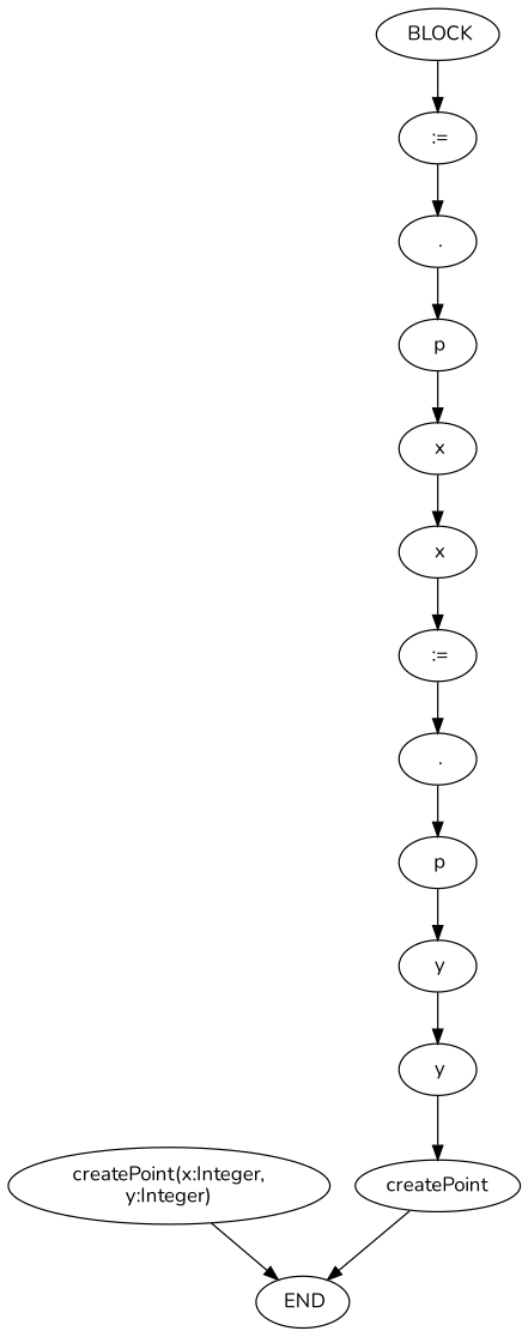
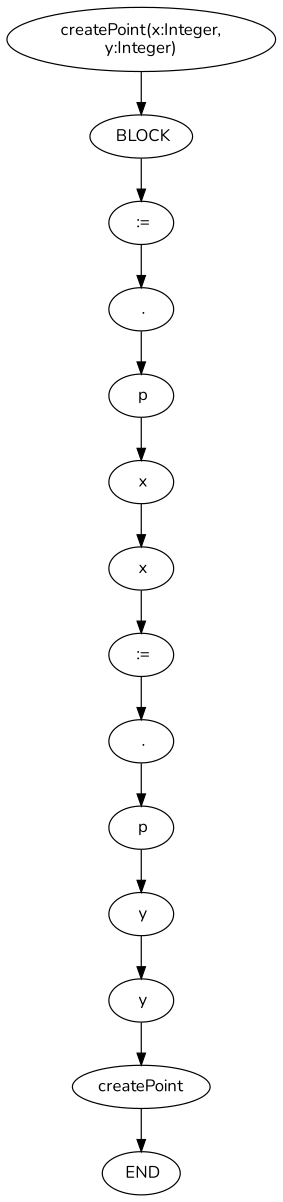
  digraph {
    fontname=Nunito
    node [fontname=Nunito]
    edge [color=black fontname=Nunito]
    n1 [label=" createPoint(x:Integer, \ny:Integer)"]
    n2 [label=" BLOCK"]
    n3 [label=" :="]
    n4 [label=" ."]
    n5 [label=" p"]
    n6 [label=" x"]
    n7 [label=" x"]
    n8 [label=" :="]
    n9 [label=" ."]
    n10 [label=" p"]
    n11 [label=" y"]
    n12 [label=" y"]
    n13 [label=createPoint]
    n14 [label=" END"]
-   n1 -> n14
+   n1 -> n2
    n2 -> n3
    n3 -> n4
    n4 -> n5
    n5 -> n6
    n6 -> n7
    n7 -> n8
    n8 -> n9
    n9 -> n10
    n10 -> n11
    n11 -> n12
    n12 -> n13
    n13 -> n14
  }
